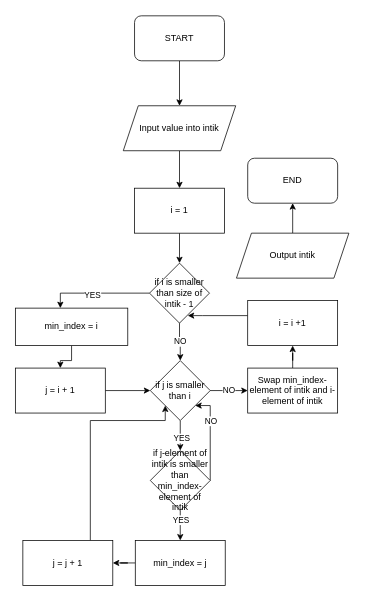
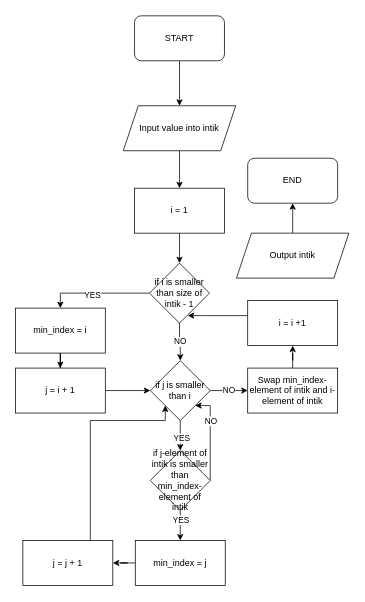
  <mxCell id="0" />
  <mxCell id="1" parent="0" />
  <mxCell id="2" style="edgeStyle=orthogonalEdgeStyle;rounded=0;orthogonalLoop=1;jettySize=auto;html=1;" edge="1" parent="1" source="3" target="9"><mxGeometry relative="1" as="geometry" /></mxCell>
  <mxCell id="3" value="START" style="rounded=1;whiteSpace=wrap;html=1;" vertex="1" parent="1"><mxGeometry x="179" y="20" width="120" height="60" as="geometry" /></mxCell>
  <mxCell id="4" style="edgeStyle=orthogonalEdgeStyle;rounded=0;orthogonalLoop=1;jettySize=auto;html=1;" edge="1" parent="1" source="7" target="13"><mxGeometry relative="1" as="geometry"><Array as="points"><mxPoint x="80" y="390" /></Array></mxGeometry></mxCell>
  <mxCell id="5" value="YES" style="edgeLabel;html=1;align=center;verticalAlign=middle;resizable=0;points=[];" vertex="1" connectable="0" parent="4"><mxGeometry x="0.111" y="2" relative="1" as="geometry"><mxPoint as="offset" /></mxGeometry></mxCell>
  <mxCell id="6" value="NO" style="edgeStyle=orthogonalEdgeStyle;rounded=0;orthogonalLoop=1;jettySize=auto;html=1;" edge="1" parent="1" source="7" target="19"><mxGeometry relative="1" as="geometry" /></mxCell>
  <mxCell id="7" value="if i is smaller than size of intik - 1" style="rhombus;whiteSpace=wrap;html=1;" vertex="1" parent="1"><mxGeometry x="199" y="350" width="80" height="80" as="geometry" /></mxCell>
  <mxCell id="8" style="edgeStyle=orthogonalEdgeStyle;rounded=0;orthogonalLoop=1;jettySize=auto;html=1;entryX=0.5;entryY=0;entryDx=0;entryDy=0;" edge="1" parent="1" source="9" target="11"><mxGeometry relative="1" as="geometry" /></mxCell>
  <mxCell id="9" value="Input value into intik" style="shape=parallelogram;perimeter=parallelogramPerimeter;whiteSpace=wrap;html=1;fixedSize=1;" vertex="1" parent="1"><mxGeometry x="164" y="140" width="150" height="60" as="geometry" /></mxCell>
  <mxCell id="10" style="edgeStyle=orthogonalEdgeStyle;rounded=0;orthogonalLoop=1;jettySize=auto;html=1;" edge="1" parent="1" source="11" target="7"><mxGeometry relative="1" as="geometry" /></mxCell>
  <mxCell id="11" value="i = 1" style="rounded=0;whiteSpace=wrap;html=1;" vertex="1" parent="1"><mxGeometry x="179" y="250" width="120" height="60" as="geometry" /></mxCell>
  <mxCell id="12" style="edgeStyle=orthogonalEdgeStyle;rounded=0;orthogonalLoop=1;jettySize=auto;html=1;" edge="1" parent="1" source="13" target="15"><mxGeometry relative="1" as="geometry" /></mxCell>
- <mxCell id="13" value="min_index = i" style="rounded=0;whiteSpace=wrap;html=1;" vertex="1" parent="1"><mxGeometry x="20" y="410" width="150" height="50" as="geometry" /></mxCell>
+ <mxCell id="13" value="min_index = i" style="rounded=0;whiteSpace=wrap;html=1;" vertex="1" parent="1"><mxGeometry x="20" y="410" width="120" height="60" as="geometry" /></mxCell>
  <mxCell id="14" style="edgeStyle=orthogonalEdgeStyle;rounded=0;orthogonalLoop=1;jettySize=auto;html=1;" edge="1" parent="1" source="15" target="19"><mxGeometry relative="1" as="geometry" /></mxCell>
  <mxCell id="15" value="j = i + 1" style="rounded=0;whiteSpace=wrap;html=1;" vertex="1" parent="1"><mxGeometry x="20" y="490" width="120" height="60" as="geometry" /></mxCell>
  <mxCell id="16" style="edgeStyle=orthogonalEdgeStyle;rounded=0;orthogonalLoop=1;jettySize=auto;html=1;" edge="1" parent="1" source="19" target="24"><mxGeometry relative="1" as="geometry" /></mxCell>
  <mxCell id="17" value="YES" style="edgeLabel;html=1;align=center;verticalAlign=middle;resizable=0;points=[];" vertex="1" connectable="0" parent="16"><mxGeometry x="0.166" y="1" relative="1" as="geometry"><mxPoint as="offset" /></mxGeometry></mxCell>
  <mxCell id="18" value="NO" style="edgeStyle=orthogonalEdgeStyle;rounded=0;orthogonalLoop=1;jettySize=auto;html=1;" edge="1" parent="1" source="19" target="26"><mxGeometry relative="1" as="geometry" /></mxCell>
  <mxCell id="19" value="if j is smaller than i" style="rhombus;whiteSpace=wrap;html=1;" vertex="1" parent="1"><mxGeometry x="200" y="480" width="80" height="80" as="geometry" /></mxCell>
  <mxCell id="20" value="" style="edgeStyle=orthogonalEdgeStyle;rounded=0;orthogonalLoop=1;jettySize=auto;html=1;" edge="1" parent="1" source="24" target="30"><mxGeometry relative="1" as="geometry" /></mxCell>
  <mxCell id="21" value="YES" style="edgeLabel;html=1;align=center;verticalAlign=middle;resizable=0;points=[];" vertex="1" connectable="0" parent="20"><mxGeometry x="-0.422" relative="1" as="geometry"><mxPoint as="offset" /></mxGeometry></mxCell>
  <mxCell id="22" style="edgeStyle=orthogonalEdgeStyle;rounded=0;orthogonalLoop=1;jettySize=auto;html=1;entryX=1;entryY=1;entryDx=0;entryDy=0;exitX=1;exitY=0.5;exitDx=0;exitDy=0;" edge="1" parent="1" source="24" target="19"><mxGeometry relative="1" as="geometry"><Array as="points"><mxPoint x="280" y="540" /></Array></mxGeometry></mxCell>
  <mxCell id="23" value="NO" style="edgeLabel;html=1;align=center;verticalAlign=middle;resizable=0;points=[];" vertex="1" connectable="0" parent="22"><mxGeometry x="0.335" relative="1" as="geometry"><mxPoint as="offset" /></mxGeometry></mxCell>
  <mxCell id="24" value="if j-element of intik is smaller than min_index-element of intik" style="rhombus;whiteSpace=wrap;html=1;" vertex="1" parent="1"><mxGeometry x="200" y="600" width="80" height="80" as="geometry" /></mxCell>
  <mxCell id="25" value="" style="edgeStyle=orthogonalEdgeStyle;rounded=0;orthogonalLoop=1;jettySize=auto;html=1;" edge="1" parent="1" source="26" target="28"><mxGeometry relative="1" as="geometry" /></mxCell>
  <mxCell id="26" value="Swap min_index-element of intik and i-element of intik" style="rounded=0;whiteSpace=wrap;html=1;" vertex="1" parent="1"><mxGeometry x="330" y="490" width="120" height="60" as="geometry" /></mxCell>
  <mxCell id="27" style="edgeStyle=orthogonalEdgeStyle;rounded=0;orthogonalLoop=1;jettySize=auto;html=1;entryX=0.638;entryY=0.875;entryDx=0;entryDy=0;entryPerimeter=0;" edge="1" parent="1" source="28" target="7"><mxGeometry relative="1" as="geometry"><mxPoint x="260" y="440" as="targetPoint" /><Array as="points"><mxPoint x="270" y="420" /><mxPoint x="270" y="420" /></Array></mxGeometry></mxCell>
  <mxCell id="28" value="i = i +1" style="whiteSpace=wrap;html=1;rounded=0;" vertex="1" parent="1"><mxGeometry x="330" y="400" width="120" height="60" as="geometry" /></mxCell>
  <mxCell id="29" value="" style="edgeStyle=orthogonalEdgeStyle;rounded=0;orthogonalLoop=1;jettySize=auto;html=1;" edge="1" parent="1" source="30" target="32"><mxGeometry relative="1" as="geometry" /></mxCell>
  <mxCell id="30" value="min_index = j" style="whiteSpace=wrap;html=1;" vertex="1" parent="1"><mxGeometry x="180" y="720" width="120" height="60" as="geometry" /></mxCell>
  <mxCell id="31" style="edgeStyle=orthogonalEdgeStyle;rounded=0;orthogonalLoop=1;jettySize=auto;html=1;entryX=0;entryY=1;entryDx=0;entryDy=0;" edge="1" parent="1" source="32" target="19"><mxGeometry relative="1" as="geometry"><Array as="points"><mxPoint x="120" y="560" /><mxPoint x="220" y="560" /></Array></mxGeometry></mxCell>
  <mxCell id="32" value="j = j + 1" style="whiteSpace=wrap;html=1;" vertex="1" parent="1"><mxGeometry x="30" y="720" width="120" height="60" as="geometry" /></mxCell>
  <mxCell id="33" style="edgeStyle=orthogonalEdgeStyle;rounded=0;orthogonalLoop=1;jettySize=auto;html=1;" edge="1" parent="1" source="34" target="35"><mxGeometry relative="1" as="geometry" /></mxCell>
  <mxCell id="34" value="Output intik" style="shape=parallelogram;perimeter=parallelogramPerimeter;whiteSpace=wrap;html=1;fixedSize=1;" vertex="1" parent="1"><mxGeometry x="315" y="310" width="150" height="60" as="geometry" /></mxCell>
  <mxCell id="35" value="END" style="rounded=1;whiteSpace=wrap;html=1;" vertex="1" parent="1"><mxGeometry x="330" y="210" width="120" height="60" as="geometry" /></mxCell>
